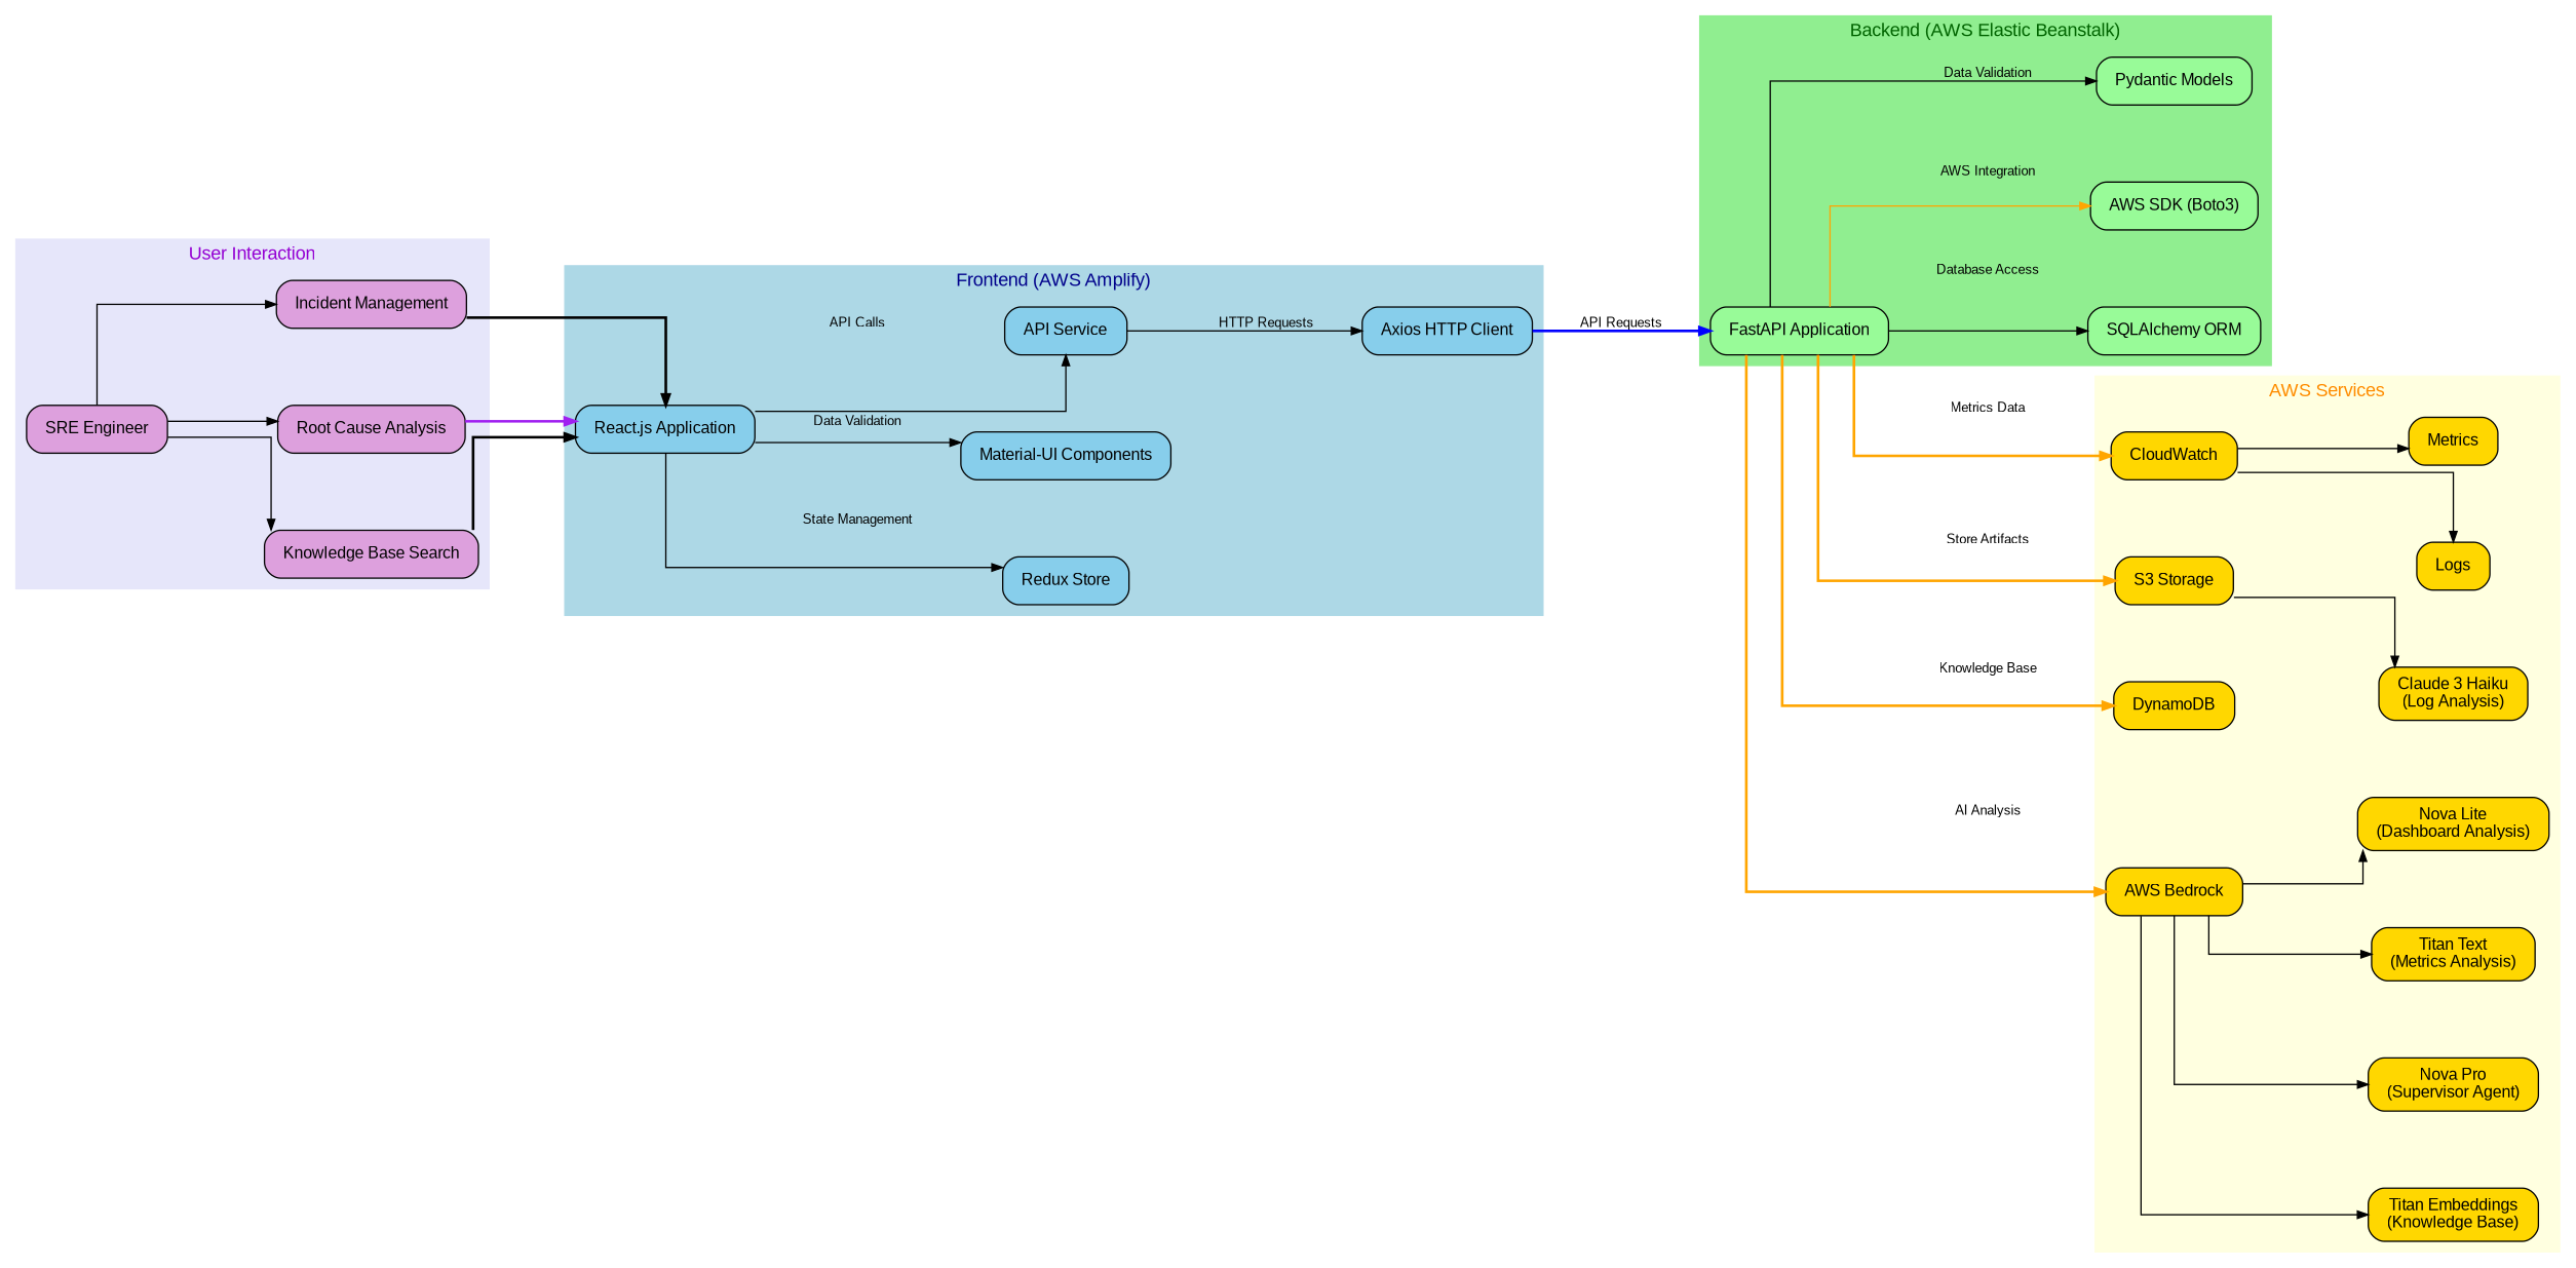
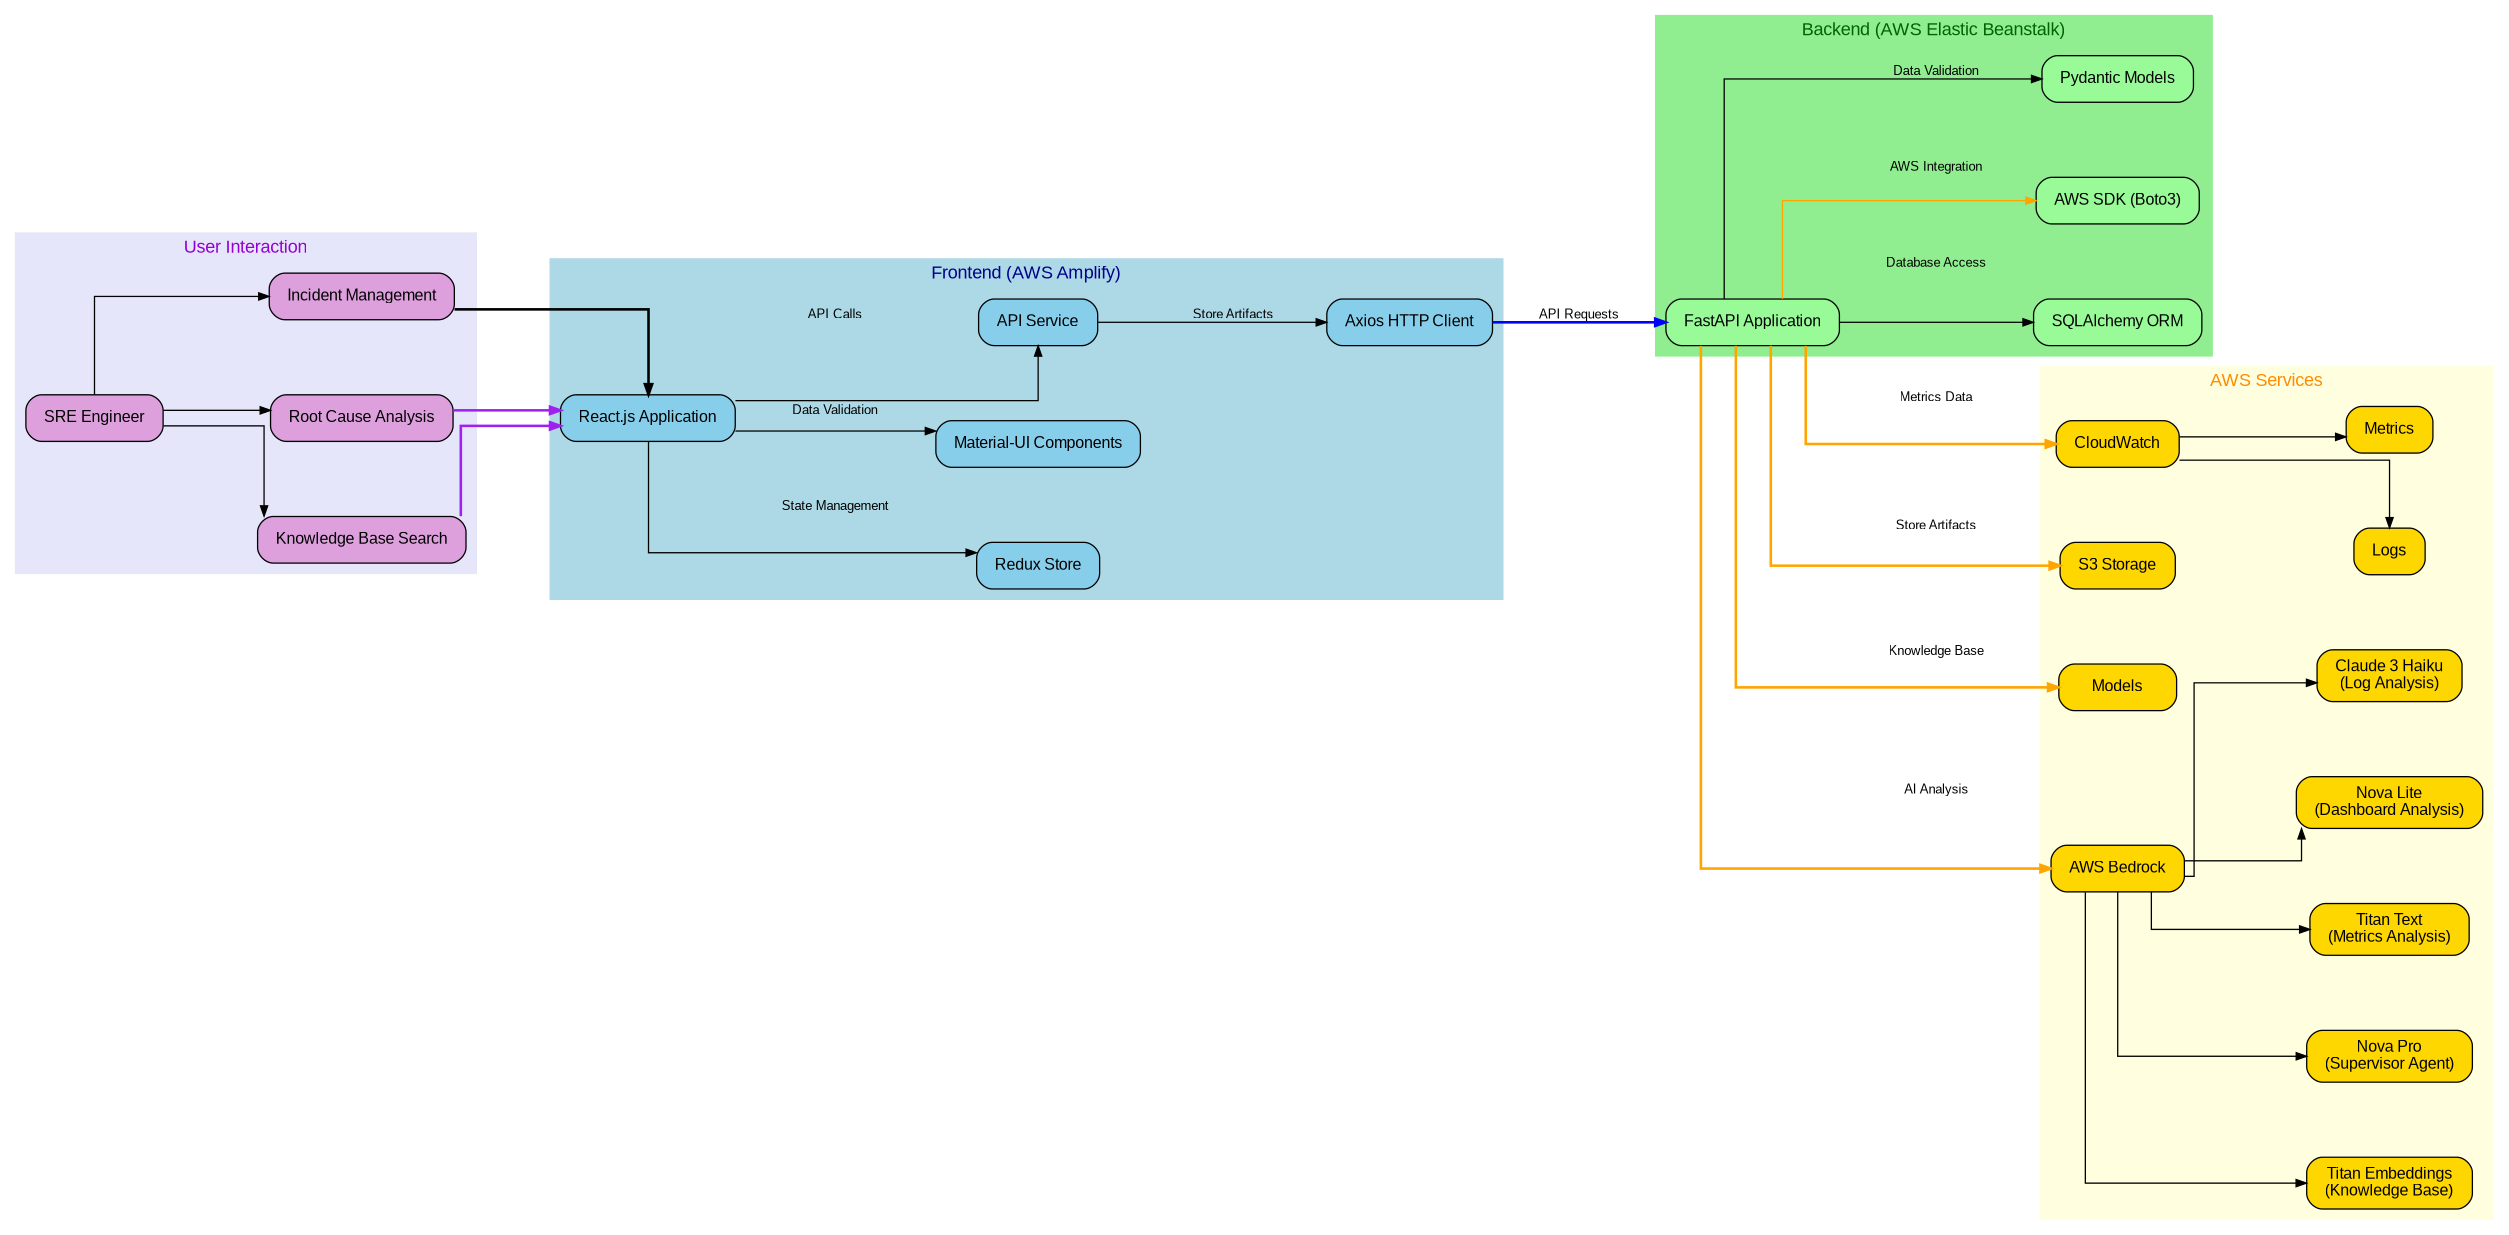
  digraph {
    fontname=Arial
    fontsize=14
    nodesep=0.8
    rankdir=LR
    ranksep=1.0
    splines=ortho
    node [fillcolor=gold fontname=Arial fontsize=12 margin="0.2,0.1" shape=box style="rounded,filled"]
    edge [arrowsize=0.8 fontname=Arial fontsize=10]
    n1 [fillcolor=skyblue label="React.js Application"]
    n2 [fillcolor=skyblue label="Redux Store"]
    n3 [fillcolor=skyblue label="Material-UI Components"]
    n4 [fillcolor=skyblue label="API Service"]
    n5 [fillcolor=skyblue label="Axios HTTP Client"]
    n6 [fillcolor=palegreen label="FastAPI Application"]
    n7 [fillcolor=palegreen label="Pydantic Models"]
    n8 [fillcolor=palegreen label="SQLAlchemy ORM"]
    n9 [fillcolor=palegreen label="AWS SDK (Boto3)"]
    n10 [label="AWS Bedrock"]
    n11 [label="Claude 3 Haiku\n(Log Analysis)"]
    n12 [label="Titan Text\n(Metrics Analysis)"]
    n13 [label="Nova Lite\n(Dashboard Analysis)"]
    n14 [label="Titan Embeddings\n(Knowledge Base)"]
    n15 [label="Nova Pro\n(Supervisor Agent)"]
    n16 [label=CloudWatch]
    n17 [label=Logs]
    n18 [label=Metrics]
    n19 [label="S3 Storage"]
-   n20 [label=DynamoDB]
+   n20 [label=Models]
    n21 [fillcolor=plum label="SRE Engineer"]
    n22 [fillcolor=plum label="Incident Management"]
    n23 [fillcolor=plum label="Root Cause Analysis"]
    n24 [fillcolor=plum label="Knowledge Base Search"]
    subgraph cluster_1 {
      color=lightblue
      fontcolor=darkblue
      label="Frontend (AWS Amplify)"
      style=filled
      n1
      n2
      n3
      n4
      n5
    }
    subgraph cluster_2 {
      color=lightgreen
      fontcolor=darkgreen
      label="Backend (AWS Elastic Beanstalk)"
      style=filled
      n6
      n7
      n8
      n9
    }
    subgraph cluster_3 {
      color=lightyellow
      fontcolor=darkorange
      label="AWS Services"
      style=filled
      n10
      n11
      n12
      n13
      n14
      n15
      n16
      n17
      n18
      n19
      n20
    }
    subgraph cluster_4 {
      color=lavender
      fontcolor=darkviolet
      label="User Interaction"
      style=filled
      n21
      n22
      n23
      n24
    }
    n1 -> n2 [label="State Management"]
    n1 -> n3 [label="Data Validation"]
    n1 -> n4 [label="API Calls"]
-   n4 -> n5 [label="HTTP Requests"]
+   n4 -> n5 [label="Store Artifacts"]
    n5 -> n6 [color=blue label="API Requests" penwidth=2]
    n6 -> n7 [label="Data Validation"]
    n6 -> n8 [label="Database Access"]
    n6 -> n9 [color=orange label="AWS Integration"]
    n6 -> n10 [color=orange label="AI Analysis" penwidth=2]
    n6 -> n16 [color=orange label="Metrics Data" penwidth=2]
    n6 -> n19 [color=orange label="Store Artifacts" penwidth=2]
    n6 -> n20 [color=orange label="Knowledge Base" penwidth=2]
-   n19 -> n11
+   n10 -> n11
    n10 -> n12
    n10 -> n13
    n10 -> n14
    n10 -> n15
    n16 -> n17
    n16 -> n18
    n21 -> n22
    n21 -> n23
    n21 -> n24
    n22 -> n1 [color=black penwidth=2]
    n23 -> n1 [color=purple penwidth=2]
-   n24 -> n1 [color=black penwidth=2]
+   n24 -> n1 [color=purple penwidth=2]
  }
